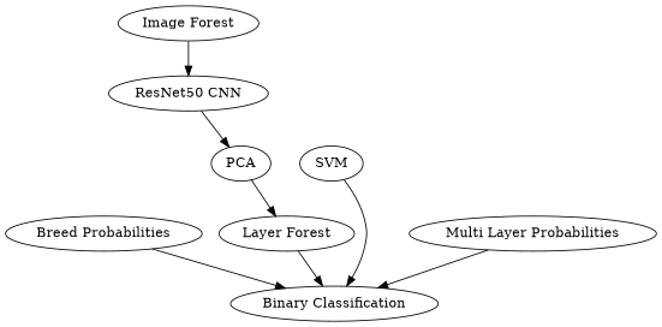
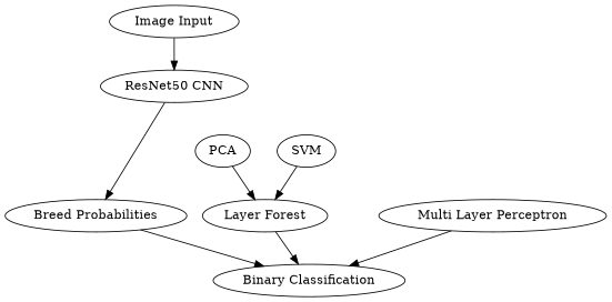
  digraph {
    rank=same
-   "Image Input" [label="Image Forest"]
+   "Image Input"
    "ResNet50 CNN"
    "Breed Probabilities"
    "Binary Classification"
    n5 [label="Layer Forest"]
    PCA
    SVM
-   "Multi Layer Perceptron" [label="Multi Layer Probabilities"]
+   "Multi Layer Perceptron"
    "Image Input" -> "ResNet50 CNN"
-   "ResNet50 CNN" -> PCA
+   "ResNet50 CNN" -> "Breed Probabilities"
    "Breed Probabilities" -> "Binary Classification"
    n5 -> "Binary Classification"
    PCA -> n5
-   SVM -> "Binary Classification"
+   SVM -> n5
    "Multi Layer Perceptron" -> "Binary Classification"
  }
